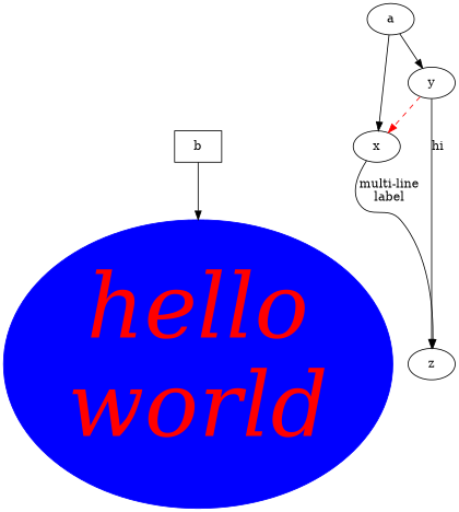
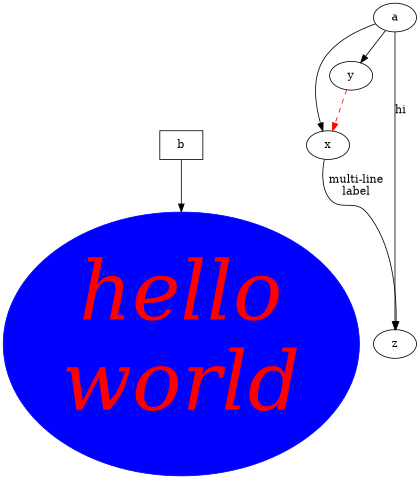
  digraph {
    b [shape=box]
    x
    n3 [color=blue fontcolor=red fontname="Palatino-Italic" fontsize=103 label="hello\nworld" style=filled]
    z
    a
    y
    subgraph sub_1 {
      rank=same
      b
      x
    }
    b -> n3
    x -> z [label="multi-line\nlabel"]
    a -> x
-   y -> z [label=hi weight=127]
+   a -> z [label=hi weight=127]
    a -> y
    y -> x [color=red style=dashed]
  }
